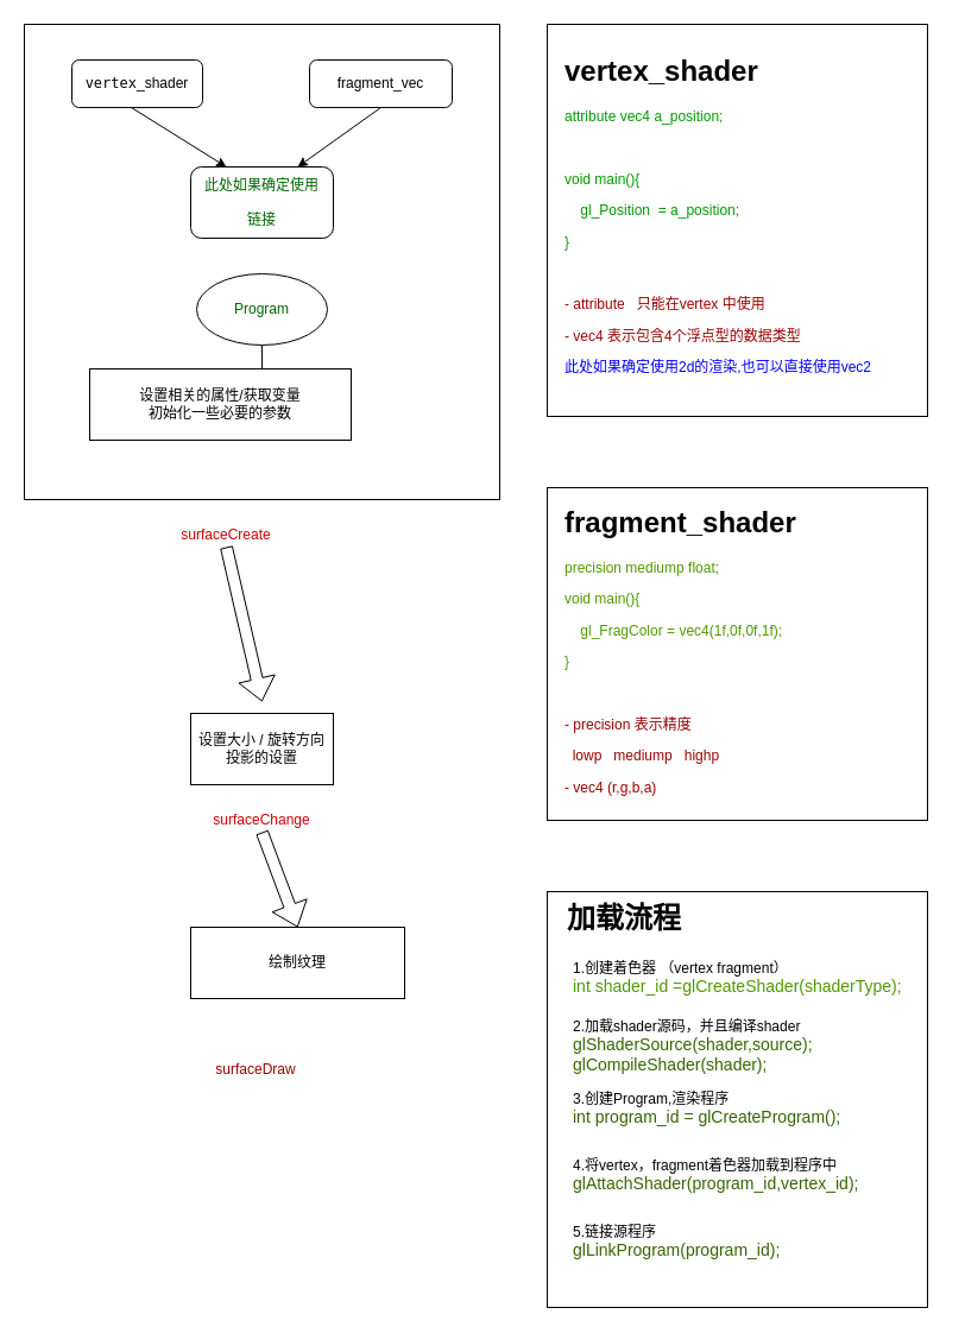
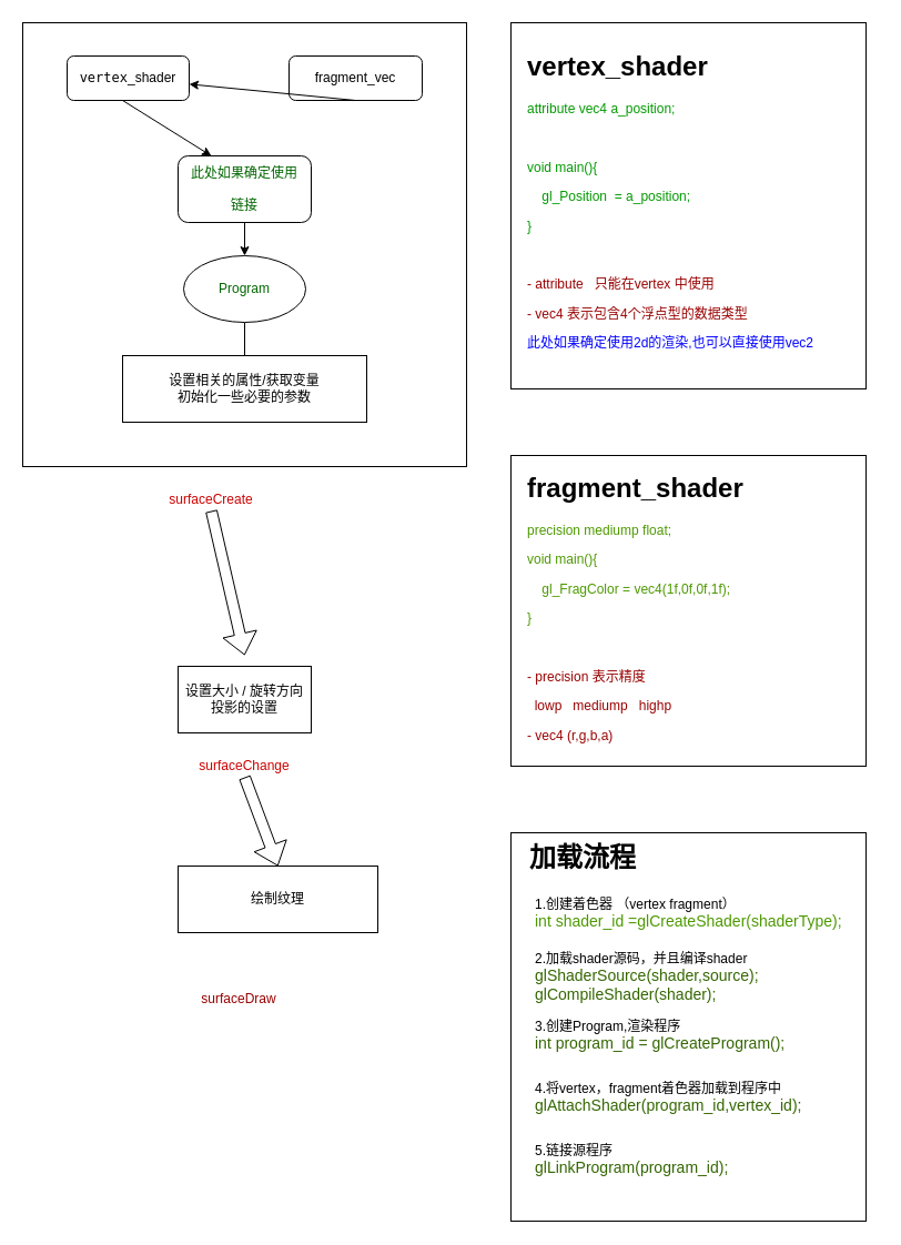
  <mxCell id="0" />
  <mxCell id="1" parent="0" />
  <mxCell id="2" value="" style="whiteSpace=wrap;html=1;aspect=fixed;" parent="1" vertex="1"><mxGeometry x="20" y="20" width="400" height="400" as="geometry" /></mxCell>
  <mxCell id="3" value="&lt;span style=&quot;background-color: transparent ; font-family: &amp;#34;consolas&amp;#34; , &amp;#34;monaco&amp;#34; , &amp;#34;andale mono&amp;#34; , &amp;#34;ubuntu mono&amp;#34; , monospace ; font-size: 1em ; white-space: inherit ; word-spacing: normal ; text-align: left&quot;&gt;vertex&lt;/span&gt;_shader" style="rounded=1;whiteSpace=wrap;html=1;" parent="1" vertex="1"><mxGeometry x="60" y="50" width="110" height="40" as="geometry" /></mxCell>
  <mxCell id="4" value="fragment_vec" style="rounded=1;whiteSpace=wrap;html=1;" parent="1" vertex="1"><mxGeometry x="260" y="50" width="120" height="40" as="geometry" /></mxCell>
+ <mxCell id="5" value="" style="edgeStyle=orthogonalEdgeStyle;rounded=0;orthogonalLoop=1;jettySize=auto;html=1;" parent="1" source="6" target="10" edge="1"><mxGeometry relative="1" as="geometry" /></mxCell>
  <mxCell id="6" value="&lt;font color=&quot;#006600&quot;&gt;此处如果确定使用&lt;br&gt;&lt;br&gt;链接&lt;/font&gt;" style="rounded=1;whiteSpace=wrap;html=1;" parent="1" vertex="1"><mxGeometry x="160" y="140" width="120" height="60" as="geometry" /></mxCell>
  <mxCell id="7" value="" style="endArrow=classic;html=1;entryX=0.25;entryY=0;entryDx=0;entryDy=0;" parent="1" target="6" edge="1"><mxGeometry width="50" height="50" relative="1" as="geometry"><mxPoint x="110" y="90" as="sourcePoint" /><mxPoint x="270" y="140" as="targetPoint" /></mxGeometry></mxCell>
- <mxCell id="8" value="" style="endArrow=classic;html=1;entryX=0.75;entryY=0;entryDx=0;entryDy=0;exitX=0.5;exitY=1;exitDx=0;exitDy=0;" parent="1" source="4" target="6" edge="1"><mxGeometry width="50" height="50" relative="1" as="geometry"><mxPoint x="120" y="100" as="sourcePoint" /><mxPoint x="200" y="150" as="targetPoint" /></mxGeometry></mxCell>
+ <mxCell id="8" value="" style="endArrow=classic;html=1;exitX=0.5;exitY=1;exitDx=0;exitDy=0;" parent="1" source="4" target="3" edge="1"><mxGeometry width="50" height="50" relative="1" as="geometry"><mxPoint x="120" y="100" as="sourcePoint" /><mxPoint x="200" y="150" as="targetPoint" /></mxGeometry></mxCell>
  <mxCell id="9" value="" style="edgeStyle=orthogonalEdgeStyle;rounded=0;orthogonalLoop=1;jettySize=auto;html=1;endArrow=none;" parent="1" source="10" target="11" edge="1"><mxGeometry relative="1" as="geometry" /></mxCell>
  <mxCell id="10" value="&lt;font color=&quot;#006600&quot;&gt;Program&lt;/font&gt;" style="ellipse;whiteSpace=wrap;html=1;" parent="1" vertex="1"><mxGeometry x="165" y="230" width="110" height="60" as="geometry" /></mxCell>
- <mxCell id="11" value="设置相关的属性/获取变量&lt;br&gt;初始化一些必要的参数" style="rounded=0;whiteSpace=wrap;html=1;" parent="1" vertex="1"><mxGeometry x="75" y="310" width="220" height="60" as="geometry" /></mxCell>
+ <mxCell id="11" value="设置相关的属性/获取变量&lt;br&gt;初始化一些必要的参数" style="rounded=0;whiteSpace=wrap;html=1;" parent="1" vertex="1"><mxGeometry x="110" y="320" width="220" height="60" as="geometry" /></mxCell>
  <mxCell id="12" value="&lt;font color=&quot;#cc0000&quot;&gt;surfaceCreate&lt;/font&gt;" style="text;html=1;strokeColor=none;fillColor=none;align=center;verticalAlign=middle;whiteSpace=wrap;rounded=0;" parent="1" vertex="1"><mxGeometry x="170" y="440" width="40" height="20" as="geometry" /></mxCell>
  <mxCell id="13" value="设置大小 /&amp;nbsp;旋转方向&lt;br&gt;投影的设置" style="rounded=0;whiteSpace=wrap;html=1;" parent="1" vertex="1"><mxGeometry x="160" y="600" width="120" height="60" as="geometry" /></mxCell>
  <mxCell id="14" value="&lt;font color=&quot;#cc0000&quot;&gt;surfaceChange&lt;/font&gt;" style="text;html=1;strokeColor=none;fillColor=none;align=center;verticalAlign=middle;whiteSpace=wrap;rounded=0;" parent="1" vertex="1"><mxGeometry x="200" y="680" width="40" height="20" as="geometry" /></mxCell>
  <mxCell id="15" value="" style="shape=flexArrow;endArrow=classic;html=1;exitX=0.5;exitY=1;exitDx=0;exitDy=0;" parent="1" source="12" edge="1"><mxGeometry width="50" height="50" relative="1" as="geometry"><mxPoint x="210" y="470" as="sourcePoint" /><mxPoint x="220" y="590" as="targetPoint" /></mxGeometry></mxCell>
  <mxCell id="16" value="绘制纹理" style="rounded=0;whiteSpace=wrap;html=1;" parent="1" vertex="1"><mxGeometry x="160" y="780" width="180" height="60" as="geometry" /></mxCell>
  <mxCell id="17" value="&lt;font color=&quot;#990000&quot;&gt;surfaceDraw&lt;/font&gt;" style="text;html=1;strokeColor=none;fillColor=none;align=center;verticalAlign=middle;whiteSpace=wrap;rounded=0;" parent="1" vertex="1"><mxGeometry x="195" y="890" width="40" height="20" as="geometry" /></mxCell>
  <mxCell id="18" value="" style="shape=flexArrow;endArrow=classic;html=1;entryX=0.5;entryY=0;entryDx=0;entryDy=0;exitX=0.5;exitY=1;exitDx=0;exitDy=0;" parent="1" source="14" target="16" edge="1"><mxGeometry width="50" height="50" relative="1" as="geometry"><mxPoint x="20" y="950" as="sourcePoint" /><mxPoint x="70" y="900" as="targetPoint" /></mxGeometry></mxCell>
  <mxCell id="19" value="" style="rounded=0;whiteSpace=wrap;html=1;" parent="1" vertex="1"><mxGeometry x="460" y="20" width="320" height="330" as="geometry" /></mxCell>
  <mxCell id="20" value="&lt;h1&gt;vertex_shader&lt;/h1&gt;&lt;p&gt;&lt;font color=&quot;#009900&quot;&gt;attribute vec4 a_position;&lt;/font&gt;&lt;/p&gt;&lt;p&gt;&lt;font color=&quot;#009900&quot;&gt;&lt;br&gt;&lt;/font&gt;&lt;/p&gt;&lt;p&gt;&lt;font color=&quot;#009900&quot;&gt;void main(){&lt;/font&gt;&lt;/p&gt;&lt;p&gt;&lt;font color=&quot;#009900&quot;&gt;&amp;nbsp; &amp;nbsp; gl_Position&amp;nbsp; = a_position;&lt;/font&gt;&lt;/p&gt;&lt;p&gt;&lt;font color=&quot;#009900&quot;&gt;}&lt;/font&gt;&lt;/p&gt;&lt;p&gt;&lt;br&gt;&lt;/p&gt;&lt;p&gt;&lt;font color=&quot;#990000&quot;&gt;-&amp;nbsp;attribute&amp;nbsp; &amp;nbsp;只能在vertex&amp;nbsp;中使用&lt;/font&gt;&lt;/p&gt;&lt;p&gt;&lt;font color=&quot;#990000&quot;&gt;-&amp;nbsp;vec4&amp;nbsp;表示包含4个浮点型的数据类型&lt;/font&gt;&lt;/p&gt;&lt;p&gt;&lt;font color=&quot;#0000ff&quot;&gt;此处如果确定使用2d的渲染,也可以直接使用vec2&lt;/font&gt;&lt;/p&gt;" style="text;html=1;strokeColor=none;fillColor=none;spacing=5;spacingTop=-20;whiteSpace=wrap;overflow=hidden;rounded=0;" parent="1" vertex="1"><mxGeometry x="470" y="40" width="300" height="300" as="geometry" /></mxCell>
  <mxCell id="21" value="" style="rounded=0;whiteSpace=wrap;html=1;" parent="1" vertex="1"><mxGeometry x="460" y="410" width="320" height="280" as="geometry" /></mxCell>
  <mxCell id="22" value="&lt;h1&gt;fragment_shader&lt;/h1&gt;&lt;p&gt;&lt;font color=&quot;#4d9900&quot;&gt;precision mediump float;&lt;/font&gt;&lt;/p&gt;&lt;p&gt;&lt;font color=&quot;#4d9900&quot;&gt;void main(){&lt;/font&gt;&lt;/p&gt;&lt;p&gt;&lt;font color=&quot;#4d9900&quot;&gt;&amp;nbsp; &amp;nbsp; gl_FragColor = vec4(1f,0f,0f,1f);&lt;/font&gt;&lt;/p&gt;&lt;p&gt;&lt;font color=&quot;#4d9900&quot;&gt;}&lt;/font&gt;&lt;/p&gt;&lt;p&gt;&lt;font color=&quot;#4d9900&quot;&gt;&lt;br&gt;&lt;/font&gt;&lt;/p&gt;&lt;p&gt;&lt;font color=&quot;#990000&quot;&gt;- precision&amp;nbsp;表示精度&lt;/font&gt;&lt;/p&gt;&lt;p&gt;&lt;font color=&quot;#990000&quot;&gt;&amp;nbsp; lowp&amp;nbsp; &amp;nbsp;mediump&amp;nbsp; &amp;nbsp;highp&lt;/font&gt;&lt;/p&gt;&lt;p&gt;&lt;font color=&quot;#990000&quot;&gt;- vec4 (r,g,b,a)&amp;nbsp;&lt;/font&gt;&lt;/p&gt;" style="text;html=1;strokeColor=none;fillColor=none;spacing=5;spacingTop=-20;whiteSpace=wrap;overflow=hidden;rounded=0;" parent="1" vertex="1"><mxGeometry x="470" y="420" width="300" height="260" as="geometry" /></mxCell>
  <mxCell id="23" value="" style="rounded=0;whiteSpace=wrap;html=1;" parent="1" vertex="1"><mxGeometry x="460" y="750" width="320" height="350" as="geometry" /></mxCell>
  <mxCell id="24" value="&lt;h1 style=&quot;text-align: left&quot;&gt;加载流程&lt;/h1&gt;&lt;div&gt;&lt;br&gt;&lt;/div&gt;" style="text;html=1;strokeColor=none;fillColor=none;align=center;verticalAlign=middle;whiteSpace=wrap;rounded=0;" parent="1" vertex="1"><mxGeometry x="470" y="770" width="110" height="20" as="geometry" /></mxCell>
  <mxCell id="25" value="&lt;p&gt;&lt;span style=&quot;font-size: 12px ; font-weight: 400&quot;&gt;1.创建着色器 （vertex fragment）&lt;br&gt;&lt;/span&gt;&lt;span style=&quot;font-weight: normal&quot;&gt;&lt;font style=&quot;font-size: 14px&quot; color=&quot;#4d9900&quot;&gt;int shader_id =glCreateShader(shaderType);&lt;/font&gt;&lt;/span&gt;&lt;/p&gt;" style="text;html=1;strokeColor=none;fillColor=none;align=left;verticalAlign=middle;whiteSpace=wrap;rounded=0;" parent="1" vertex="1"><mxGeometry x="480" y="797.5" width="310" height="50" as="geometry" /></mxCell>
  <mxCell id="26" value="&lt;p&gt;&lt;span style=&quot;font-size: 12px ; font-weight: 400&quot;&gt;2.加载shader源码，并且编译shader&lt;br&gt;&lt;/span&gt;&lt;font color=&quot;#336600&quot;&gt;&lt;span style=&quot;font-size: 14px&quot;&gt;glShaderSource(shader,source);&lt;br&gt;&lt;/span&gt;&lt;span style=&quot;font-size: 14px&quot;&gt;glCompileShader(shader);&lt;/span&gt;&lt;/font&gt;&lt;/p&gt;" style="text;html=1;strokeColor=none;fillColor=none;align=left;verticalAlign=middle;whiteSpace=wrap;rounded=0;" parent="1" vertex="1"><mxGeometry x="480" y="855" width="310" height="50" as="geometry" /></mxCell>
  <mxCell id="27" value="&lt;p&gt;&lt;span style=&quot;font-size: 12px ; font-weight: 400&quot;&gt;3.创建Program,渲染程序&lt;br&gt;&lt;/span&gt;&lt;font color=&quot;#336600&quot;&gt;&lt;span style=&quot;font-size: 14px&quot;&gt;int program_id =&amp;nbsp;glCreateProgram();&lt;/span&gt;&lt;/font&gt;&lt;/p&gt;" style="text;html=1;strokeColor=none;fillColor=none;align=left;verticalAlign=middle;whiteSpace=wrap;rounded=0;" parent="1" vertex="1"><mxGeometry x="480" y="907.5" width="310" height="50" as="geometry" /></mxCell>
  <mxCell id="28" value="&lt;p&gt;&lt;span style=&quot;font-size: 12px ; font-weight: 400&quot;&gt;4.将vertex，fragment着色器加载到程序中&lt;br&gt;&lt;/span&gt;&lt;font color=&quot;#336600&quot;&gt;&lt;span style=&quot;font-size: 14px&quot;&gt;glAttachShader(program_id,vertex_id);&lt;/span&gt;&lt;/font&gt;&lt;/p&gt;" style="text;html=1;strokeColor=none;fillColor=none;align=left;verticalAlign=middle;whiteSpace=wrap;rounded=0;" parent="1" vertex="1"><mxGeometry x="480" y="964" width="310" height="50" as="geometry" /></mxCell>
  <mxCell id="29" value="&lt;p&gt;&lt;span style=&quot;font-size: 12px ; font-weight: 400&quot;&gt;5.链接源程序&lt;br&gt;&lt;/span&gt;&lt;font color=&quot;#336600&quot;&gt;&lt;span style=&quot;font-size: 14px&quot;&gt;glLinkProgram(program_id);&lt;/span&gt;&lt;/font&gt;&lt;/p&gt;" style="text;html=1;strokeColor=none;fillColor=none;align=left;verticalAlign=middle;whiteSpace=wrap;rounded=0;" parent="1" vertex="1"><mxGeometry x="480" y="1020" width="310" height="50" as="geometry" /></mxCell>
